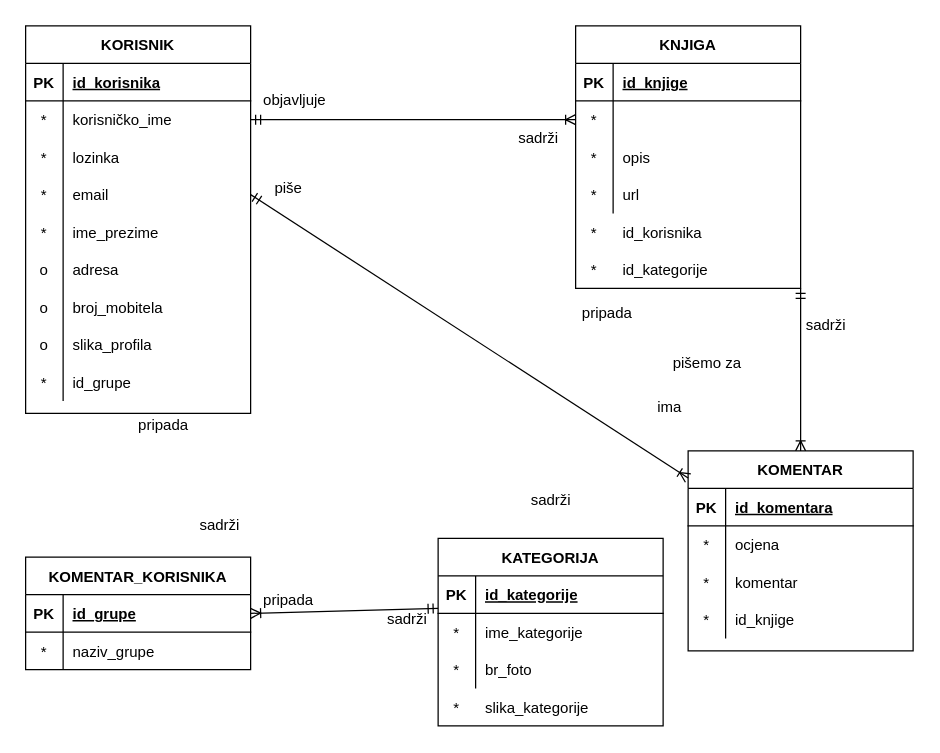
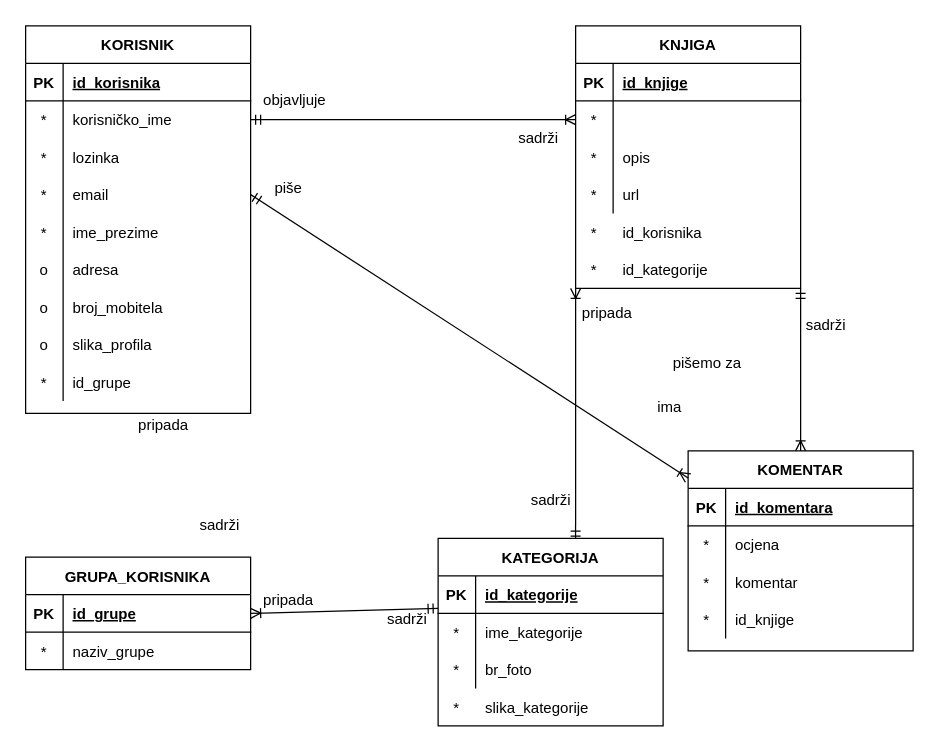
  <mxCell id="0" />
  <mxCell id="1" parent="0" />
  <mxCell id="2" value="KORISNIK" style="shape=table;startSize=30;container=1;collapsible=1;childLayout=tableLayout;fixedRows=1;rowLines=0;fontStyle=1;align=center;resizeLast=1;" parent="1" vertex="1"><mxGeometry x="20" y="20" width="180" height="310" as="geometry" /></mxCell>
  <mxCell id="3" value="" style="shape=partialRectangle;collapsible=0;dropTarget=0;pointerEvents=0;fillColor=none;top=0;left=0;bottom=1;right=0;points=[[0,0.5],[1,0.5]];portConstraint=eastwest;" parent="2" vertex="1"><mxGeometry y="30" width="180" height="30" as="geometry" /></mxCell>
  <mxCell id="4" value="PK" style="shape=partialRectangle;connectable=0;fillColor=none;top=0;left=0;bottom=0;right=0;fontStyle=1;overflow=hidden;" parent="3" vertex="1"><mxGeometry width="30" height="30" as="geometry" /></mxCell>
  <mxCell id="5" value="id_korisnika" style="shape=partialRectangle;connectable=0;fillColor=none;top=0;left=0;bottom=0;right=0;align=left;spacingLeft=6;fontStyle=5;overflow=hidden;" parent="3" vertex="1"><mxGeometry x="30" width="150" height="30" as="geometry" /></mxCell>
  <mxCell id="6" value="" style="shape=partialRectangle;collapsible=0;dropTarget=0;pointerEvents=0;fillColor=none;top=0;left=0;bottom=0;right=0;points=[[0,0.5],[1,0.5]];portConstraint=eastwest;" parent="2" vertex="1"><mxGeometry y="60" width="180" height="30" as="geometry" /></mxCell>
  <mxCell id="7" value="*" style="shape=partialRectangle;connectable=0;fillColor=none;top=0;left=0;bottom=0;right=0;editable=1;overflow=hidden;" parent="6" vertex="1"><mxGeometry width="30" height="30" as="geometry" /></mxCell>
  <mxCell id="8" value="korisničko_ime" style="shape=partialRectangle;connectable=0;fillColor=none;top=0;left=0;bottom=0;right=0;align=left;spacingLeft=6;overflow=hidden;" parent="6" vertex="1"><mxGeometry x="30" width="150" height="30" as="geometry" /></mxCell>
  <mxCell id="9" value="" style="shape=partialRectangle;collapsible=0;dropTarget=0;pointerEvents=0;fillColor=none;top=0;left=0;bottom=0;right=0;points=[[0,0.5],[1,0.5]];portConstraint=eastwest;" parent="2" vertex="1"><mxGeometry y="90" width="180" height="30" as="geometry" /></mxCell>
  <mxCell id="10" value="*" style="shape=partialRectangle;connectable=0;fillColor=none;top=0;left=0;bottom=0;right=0;editable=1;overflow=hidden;" parent="9" vertex="1"><mxGeometry width="30" height="30" as="geometry" /></mxCell>
  <mxCell id="11" value="lozinka" style="shape=partialRectangle;connectable=0;fillColor=none;top=0;left=0;bottom=0;right=0;align=left;spacingLeft=6;overflow=hidden;" parent="9" vertex="1"><mxGeometry x="30" width="150" height="30" as="geometry" /></mxCell>
  <mxCell id="12" value="" style="shape=partialRectangle;collapsible=0;dropTarget=0;pointerEvents=0;fillColor=none;top=0;left=0;bottom=0;right=0;points=[[0,0.5],[1,0.5]];portConstraint=eastwest;" parent="2" vertex="1"><mxGeometry y="120" width="180" height="30" as="geometry" /></mxCell>
  <mxCell id="13" value="*" style="shape=partialRectangle;connectable=0;fillColor=none;top=0;left=0;bottom=0;right=0;editable=1;overflow=hidden;" parent="12" vertex="1"><mxGeometry width="30" height="30" as="geometry" /></mxCell>
  <mxCell id="14" value="email" style="shape=partialRectangle;connectable=0;fillColor=none;top=0;left=0;bottom=0;right=0;align=left;spacingLeft=6;overflow=hidden;" parent="12" vertex="1"><mxGeometry x="30" width="150" height="30" as="geometry" /></mxCell>
  <mxCell id="15" value="" style="shape=partialRectangle;collapsible=0;dropTarget=0;pointerEvents=0;fillColor=none;top=0;left=0;bottom=0;right=0;points=[[0,0.5],[1,0.5]];portConstraint=eastwest;" parent="2" vertex="1"><mxGeometry y="150" width="180" height="30" as="geometry" /></mxCell>
  <mxCell id="16" value="*" style="shape=partialRectangle;connectable=0;fillColor=none;top=0;left=0;bottom=0;right=0;editable=1;overflow=hidden;" parent="15" vertex="1"><mxGeometry width="30" height="30" as="geometry" /></mxCell>
  <mxCell id="17" value="ime_prezime" style="shape=partialRectangle;connectable=0;fillColor=none;top=0;left=0;bottom=0;right=0;align=left;spacingLeft=6;overflow=hidden;" parent="15" vertex="1"><mxGeometry x="30" width="150" height="30" as="geometry" /></mxCell>
  <mxCell id="18" value="" style="shape=partialRectangle;collapsible=0;dropTarget=0;pointerEvents=0;fillColor=none;top=0;left=0;bottom=0;right=0;points=[[0,0.5],[1,0.5]];portConstraint=eastwest;" parent="2" vertex="1"><mxGeometry y="180" width="180" height="30" as="geometry" /></mxCell>
  <mxCell id="19" value="o" style="shape=partialRectangle;connectable=0;fillColor=none;top=0;left=0;bottom=0;right=0;editable=1;overflow=hidden;" parent="18" vertex="1"><mxGeometry width="30" height="30" as="geometry" /></mxCell>
  <mxCell id="20" value="adresa" style="shape=partialRectangle;connectable=0;fillColor=none;top=0;left=0;bottom=0;right=0;align=left;spacingLeft=6;overflow=hidden;" parent="18" vertex="1"><mxGeometry x="30" width="150" height="30" as="geometry" /></mxCell>
  <mxCell id="21" value="" style="shape=partialRectangle;collapsible=0;dropTarget=0;pointerEvents=0;fillColor=none;top=0;left=0;bottom=0;right=0;points=[[0,0.5],[1,0.5]];portConstraint=eastwest;" parent="2" vertex="1"><mxGeometry y="210" width="180" height="30" as="geometry" /></mxCell>
  <mxCell id="22" value="o" style="shape=partialRectangle;connectable=0;fillColor=none;top=0;left=0;bottom=0;right=0;editable=1;overflow=hidden;" parent="21" vertex="1"><mxGeometry width="30" height="30" as="geometry" /></mxCell>
  <mxCell id="23" value="broj_mobitela" style="shape=partialRectangle;connectable=0;fillColor=none;top=0;left=0;bottom=0;right=0;align=left;spacingLeft=6;overflow=hidden;" parent="21" vertex="1"><mxGeometry x="30" width="150" height="30" as="geometry" /></mxCell>
  <mxCell id="24" value="" style="shape=partialRectangle;collapsible=0;dropTarget=0;pointerEvents=0;fillColor=none;top=0;left=0;bottom=0;right=0;points=[[0,0.5],[1,0.5]];portConstraint=eastwest;" parent="2" vertex="1"><mxGeometry y="240" width="180" height="30" as="geometry" /></mxCell>
  <mxCell id="25" value="o" style="shape=partialRectangle;connectable=0;fillColor=none;top=0;left=0;bottom=0;right=0;editable=1;overflow=hidden;" parent="24" vertex="1"><mxGeometry width="30" height="30" as="geometry" /></mxCell>
  <mxCell id="26" value="slika_profila" style="shape=partialRectangle;connectable=0;fillColor=none;top=0;left=0;bottom=0;right=0;align=left;spacingLeft=6;overflow=hidden;" parent="24" vertex="1"><mxGeometry x="30" width="150" height="30" as="geometry" /></mxCell>
  <mxCell id="27" value="" style="shape=partialRectangle;collapsible=0;dropTarget=0;pointerEvents=0;fillColor=none;top=0;left=0;bottom=0;right=0;points=[[0,0.5],[1,0.5]];portConstraint=eastwest;" parent="2" vertex="1"><mxGeometry y="270" width="180" height="30" as="geometry" /></mxCell>
  <mxCell id="28" value="*" style="shape=partialRectangle;connectable=0;fillColor=none;top=0;left=0;bottom=0;right=0;editable=1;overflow=hidden;" parent="27" vertex="1"><mxGeometry width="30" height="30" as="geometry" /></mxCell>
  <mxCell id="29" value="id_grupe" style="shape=partialRectangle;connectable=0;fillColor=none;top=0;left=0;bottom=0;right=0;align=left;spacingLeft=6;overflow=hidden;" parent="27" vertex="1"><mxGeometry x="30" width="150" height="30" as="geometry" /></mxCell>
  <mxCell id="30" value="KNJIGA" style="shape=table;startSize=30;container=1;collapsible=1;childLayout=tableLayout;fixedRows=1;rowLines=0;fontStyle=1;align=center;resizeLast=1;" parent="1" vertex="1"><mxGeometry x="460" y="20" width="180" height="210" as="geometry" /></mxCell>
  <mxCell id="31" value="" style="shape=partialRectangle;collapsible=0;dropTarget=0;pointerEvents=0;fillColor=none;top=0;left=0;bottom=1;right=0;points=[[0,0.5],[1,0.5]];portConstraint=eastwest;" parent="30" vertex="1"><mxGeometry y="30" width="180" height="30" as="geometry" /></mxCell>
  <mxCell id="32" value="PK" style="shape=partialRectangle;connectable=0;fillColor=none;top=0;left=0;bottom=0;right=0;fontStyle=1;overflow=hidden;" parent="31" vertex="1"><mxGeometry width="30" height="30" as="geometry"><mxRectangle width="30" height="30" as="alternateBounds" /></mxGeometry></mxCell>
  <mxCell id="33" value="id_knjige" style="shape=partialRectangle;connectable=0;fillColor=none;top=0;left=0;bottom=0;right=0;align=left;spacingLeft=6;fontStyle=5;overflow=hidden;" parent="31" vertex="1"><mxGeometry x="30" width="150" height="30" as="geometry"><mxRectangle width="150" height="30" as="alternateBounds" /></mxGeometry></mxCell>
  <mxCell id="34" value="" style="shape=partialRectangle;collapsible=0;dropTarget=0;pointerEvents=0;fillColor=none;top=0;left=0;bottom=0;right=0;points=[[0,0.5],[1,0.5]];portConstraint=eastwest;" parent="30" vertex="1"><mxGeometry y="60" width="180" height="30" as="geometry" /></mxCell>
  <mxCell id="35" value="*" style="shape=partialRectangle;connectable=0;fillColor=none;top=0;left=0;bottom=0;right=0;editable=1;overflow=hidden;" parent="34" vertex="1"><mxGeometry width="30" height="30" as="geometry"><mxRectangle width="30" height="30" as="alternateBounds" /></mxGeometry></mxCell>
  <mxCell id="36" value="" style="shape=partialRectangle;collapsible=0;dropTarget=0;pointerEvents=0;fillColor=none;top=0;left=0;bottom=0;right=0;points=[[0,0.5],[1,0.5]];portConstraint=eastwest;" parent="30" vertex="1"><mxGeometry y="90" width="180" height="30" as="geometry" /></mxCell>
  <mxCell id="37" value="*" style="shape=partialRectangle;connectable=0;fillColor=none;top=0;left=0;bottom=0;right=0;editable=1;overflow=hidden;" parent="36" vertex="1"><mxGeometry width="30" height="30" as="geometry"><mxRectangle width="30" height="30" as="alternateBounds" /></mxGeometry></mxCell>
  <mxCell id="38" value="opis" style="shape=partialRectangle;connectable=0;fillColor=none;top=0;left=0;bottom=0;right=0;align=left;spacingLeft=6;overflow=hidden;" parent="36" vertex="1"><mxGeometry x="30" width="150" height="30" as="geometry"><mxRectangle width="150" height="30" as="alternateBounds" /></mxGeometry></mxCell>
  <mxCell id="39" value="" style="shape=partialRectangle;collapsible=0;dropTarget=0;pointerEvents=0;fillColor=none;top=0;left=0;bottom=0;right=0;points=[[0,0.5],[1,0.5]];portConstraint=eastwest;" parent="30" vertex="1"><mxGeometry y="120" width="180" height="30" as="geometry" /></mxCell>
  <mxCell id="40" value="*" style="shape=partialRectangle;connectable=0;fillColor=none;top=0;left=0;bottom=0;right=0;editable=1;overflow=hidden;" parent="39" vertex="1"><mxGeometry width="30" height="30" as="geometry"><mxRectangle width="30" height="30" as="alternateBounds" /></mxGeometry></mxCell>
  <mxCell id="41" value="url" style="shape=partialRectangle;connectable=0;fillColor=none;top=0;left=0;bottom=0;right=0;align=left;spacingLeft=6;overflow=hidden;" parent="39" vertex="1"><mxGeometry x="30" width="150" height="30" as="geometry"><mxRectangle width="150" height="30" as="alternateBounds" /></mxGeometry></mxCell>
  <mxCell id="42" value="" style="fontSize=12;html=1;endArrow=ERoneToMany;startArrow=ERmandOne;entryX=0;entryY=0.5;entryDx=0;entryDy=0;exitX=1;exitY=0.5;exitDx=0;exitDy=0;" parent="1" source="6" target="34" edge="1"><mxGeometry width="100" height="100" relative="1" as="geometry"><mxPoint x="440" y="210" as="sourcePoint" /><mxPoint x="610" y="250" as="targetPoint" /></mxGeometry></mxCell>
  <mxCell id="43" value="" style="fontSize=12;html=1;endArrow=ERoneToMany;startArrow=ERmandOne;entryX=0.5;entryY=0;entryDx=0;entryDy=0;exitX=1;exitY=1;exitDx=0;exitDy=0;" parent="1" source="30" target="48" edge="1"><mxGeometry width="100" height="100" relative="1" as="geometry"><mxPoint x="570" y="180" as="sourcePoint" /><mxPoint x="470" y="105" as="targetPoint" /></mxGeometry></mxCell>
+ <mxCell id="44" value="" style="fontSize=12;html=1;endArrow=ERoneToMany;startArrow=ERmandOne;exitX=0.611;exitY=0.015;exitDx=0;exitDy=0;exitPerimeter=0;entryX=0;entryY=1;entryDx=0;entryDy=0;" parent="1" source="73" target="30" edge="1"><mxGeometry width="100" height="100" relative="1" as="geometry"><mxPoint x="520" y="180" as="sourcePoint" /><mxPoint x="410" y="180" as="targetPoint" /></mxGeometry></mxCell>
  <mxCell id="45" value="objavljuje" style="text;html=1;align=center;verticalAlign=middle;resizable=0;points=[];autosize=1;" parent="1" vertex="1"><mxGeometry x="200" y="70" width="70" height="20" as="geometry" /></mxCell>
  <mxCell id="46" value="sadrži" style="text;html=1;align=center;verticalAlign=middle;resizable=0;points=[];autosize=1;" parent="1" vertex="1"><mxGeometry x="405" y="100" width="50" height="20" as="geometry" /></mxCell>
  <mxCell id="47" value="pripada" style="text;html=1;align=center;verticalAlign=middle;resizable=0;points=[];autosize=1;" parent="1" vertex="1"><mxGeometry x="455" y="240" width="60" height="20" as="geometry" /></mxCell>
  <mxCell id="48" value="KOMENTAR" style="shape=table;startSize=30;container=1;collapsible=1;childLayout=tableLayout;fixedRows=1;rowLines=0;fontStyle=1;align=center;resizeLast=1;" parent="1" vertex="1"><mxGeometry x="550" y="360" width="180" height="160" as="geometry" /></mxCell>
  <mxCell id="49" value="" style="shape=partialRectangle;collapsible=0;dropTarget=0;pointerEvents=0;fillColor=none;top=0;left=0;bottom=1;right=0;points=[[0,0.5],[1,0.5]];portConstraint=eastwest;" parent="48" vertex="1"><mxGeometry y="30" width="180" height="30" as="geometry" /></mxCell>
  <mxCell id="50" value="PK" style="shape=partialRectangle;connectable=0;fillColor=none;top=0;left=0;bottom=0;right=0;fontStyle=1;overflow=hidden;" parent="49" vertex="1"><mxGeometry width="30" height="30" as="geometry"><mxRectangle width="30" height="30" as="alternateBounds" /></mxGeometry></mxCell>
  <mxCell id="51" value="id_komentara" style="shape=partialRectangle;connectable=0;fillColor=none;top=0;left=0;bottom=0;right=0;align=left;spacingLeft=6;fontStyle=5;overflow=hidden;" parent="49" vertex="1"><mxGeometry x="30" width="150" height="30" as="geometry"><mxRectangle width="150" height="30" as="alternateBounds" /></mxGeometry></mxCell>
  <mxCell id="52" value="" style="shape=partialRectangle;collapsible=0;dropTarget=0;pointerEvents=0;fillColor=none;top=0;left=0;bottom=0;right=0;points=[[0,0.5],[1,0.5]];portConstraint=eastwest;" parent="48" vertex="1"><mxGeometry y="60" width="180" height="30" as="geometry" /></mxCell>
  <mxCell id="53" value="*" style="shape=partialRectangle;connectable=0;fillColor=none;top=0;left=0;bottom=0;right=0;editable=1;overflow=hidden;" parent="52" vertex="1"><mxGeometry width="30" height="30" as="geometry"><mxRectangle width="30" height="30" as="alternateBounds" /></mxGeometry></mxCell>
  <mxCell id="54" value="ocjena" style="shape=partialRectangle;connectable=0;fillColor=none;top=0;left=0;bottom=0;right=0;align=left;spacingLeft=6;overflow=hidden;" parent="52" vertex="1"><mxGeometry x="30" width="150" height="30" as="geometry"><mxRectangle width="150" height="30" as="alternateBounds" /></mxGeometry></mxCell>
  <mxCell id="55" value="" style="shape=partialRectangle;collapsible=0;dropTarget=0;pointerEvents=0;fillColor=none;top=0;left=0;bottom=0;right=0;points=[[0,0.5],[1,0.5]];portConstraint=eastwest;" parent="48" vertex="1"><mxGeometry y="90" width="180" height="30" as="geometry" /></mxCell>
  <mxCell id="56" value="*" style="shape=partialRectangle;connectable=0;fillColor=none;top=0;left=0;bottom=0;right=0;editable=1;overflow=hidden;" parent="55" vertex="1"><mxGeometry width="30" height="30" as="geometry"><mxRectangle width="30" height="30" as="alternateBounds" /></mxGeometry></mxCell>
  <mxCell id="57" value="komentar" style="shape=partialRectangle;connectable=0;fillColor=none;top=0;left=0;bottom=0;right=0;align=left;spacingLeft=6;overflow=hidden;" parent="55" vertex="1"><mxGeometry x="30" width="150" height="30" as="geometry"><mxRectangle width="150" height="30" as="alternateBounds" /></mxGeometry></mxCell>
  <mxCell id="58" value="" style="shape=partialRectangle;collapsible=0;dropTarget=0;pointerEvents=0;fillColor=none;top=0;left=0;bottom=0;right=0;points=[[0,0.5],[1,0.5]];portConstraint=eastwest;" parent="48" vertex="1"><mxGeometry y="120" width="180" height="30" as="geometry" /></mxCell>
  <mxCell id="59" value="*" style="shape=partialRectangle;connectable=0;fillColor=none;top=0;left=0;bottom=0;right=0;editable=1;overflow=hidden;" parent="58" vertex="1"><mxGeometry width="30" height="30" as="geometry"><mxRectangle width="30" height="30" as="alternateBounds" /></mxGeometry></mxCell>
  <mxCell id="60" value="id_knjige" style="shape=partialRectangle;connectable=0;fillColor=none;top=0;left=0;bottom=0;right=0;align=left;spacingLeft=6;overflow=hidden;" parent="58" vertex="1"><mxGeometry x="30" width="150" height="30" as="geometry"><mxRectangle width="150" height="30" as="alternateBounds" /></mxGeometry></mxCell>
  <mxCell id="61" value="sadrži" style="text;html=1;align=center;verticalAlign=middle;resizable=0;points=[];autosize=1;" parent="1" vertex="1"><mxGeometry x="635" y="250" width="50" height="20" as="geometry" /></mxCell>
  <mxCell id="62" value="sadrži" style="text;html=1;align=center;verticalAlign=middle;resizable=0;points=[];autosize=1;" parent="1" vertex="1"><mxGeometry x="415" y="390" width="50" height="20" as="geometry" /></mxCell>
  <mxCell id="63" value="pišemo za" style="text;html=1;align=center;verticalAlign=middle;resizable=0;points=[];autosize=1;" parent="1" vertex="1"><mxGeometry x="530" y="280" width="70" height="20" as="geometry" /></mxCell>
  <mxCell id="64" value="pripada" style="text;html=1;align=center;verticalAlign=middle;resizable=0;points=[];autosize=1;" parent="1" vertex="1"><mxGeometry x="100" y="330" width="60" height="20" as="geometry" /></mxCell>
  <mxCell id="65" value="sadrži" style="text;html=1;align=center;verticalAlign=middle;resizable=0;points=[];autosize=1;" parent="1" vertex="1"><mxGeometry x="150" y="410" width="50" height="20" as="geometry" /></mxCell>
  <mxCell id="66" value="" style="shape=partialRectangle;collapsible=0;dropTarget=0;pointerEvents=0;fillColor=none;top=0;left=0;bottom=0;right=0;points=[[0,0.5],[1,0.5]];portConstraint=eastwest;" parent="1" vertex="1"><mxGeometry x="460" y="170" width="180" height="30" as="geometry" /></mxCell>
  <mxCell id="67" value="*" style="shape=partialRectangle;connectable=0;fillColor=none;top=0;left=0;bottom=0;right=0;editable=1;overflow=hidden;" parent="66" vertex="1"><mxGeometry width="30" height="30" as="geometry" /></mxCell>
  <mxCell id="68" value="id_korisnika" style="shape=partialRectangle;connectable=0;fillColor=none;top=0;left=0;bottom=0;right=0;align=left;spacingLeft=6;overflow=hidden;" parent="66" vertex="1"><mxGeometry x="30" width="150" height="30" as="geometry" /></mxCell>
  <mxCell id="69" value="" style="shape=partialRectangle;collapsible=0;dropTarget=0;pointerEvents=0;fillColor=none;top=0;left=0;bottom=0;right=0;points=[[0,0.5],[1,0.5]];portConstraint=eastwest;" parent="1" vertex="1"><mxGeometry x="460" y="200" width="180" height="30" as="geometry" /></mxCell>
  <mxCell id="70" value="*" style="shape=partialRectangle;connectable=0;fillColor=none;top=0;left=0;bottom=0;right=0;editable=1;overflow=hidden;" parent="69" vertex="1"><mxGeometry width="30" height="30" as="geometry" /></mxCell>
  <mxCell id="71" value="id_kategorije" style="shape=partialRectangle;connectable=0;fillColor=none;top=0;left=0;bottom=0;right=0;align=left;spacingLeft=6;overflow=hidden;" parent="69" vertex="1"><mxGeometry x="30" width="150" height="30" as="geometry" /></mxCell>
  <mxCell id="72" value="" style="fontSize=12;html=1;endArrow=ERoneToMany;startArrow=ERmandOne;exitX=0;exitY=0.867;exitDx=0;exitDy=0;exitPerimeter=0;entryX=1;entryY=0.5;entryDx=0;entryDy=0;" parent="1" source="74" target="86" edge="1"><mxGeometry width="100" height="100" relative="1" as="geometry"><mxPoint x="165" y="440" as="sourcePoint" /><mxPoint x="200" y="478" as="targetPoint" /></mxGeometry></mxCell>
  <mxCell id="73" value="KATEGORIJA" style="shape=table;startSize=30;container=1;collapsible=1;childLayout=tableLayout;fixedRows=1;rowLines=0;fontStyle=1;align=center;resizeLast=1;" parent="1" vertex="1"><mxGeometry x="350" y="430" width="180" height="150" as="geometry" /></mxCell>
  <mxCell id="74" value="" style="shape=partialRectangle;collapsible=0;dropTarget=0;pointerEvents=0;fillColor=none;top=0;left=0;bottom=1;right=0;points=[[0,0.5],[1,0.5]];portConstraint=eastwest;" parent="73" vertex="1"><mxGeometry y="30" width="180" height="30" as="geometry" /></mxCell>
  <mxCell id="75" value="PK" style="shape=partialRectangle;connectable=0;fillColor=none;top=0;left=0;bottom=0;right=0;fontStyle=1;overflow=hidden;" parent="74" vertex="1"><mxGeometry width="30" height="30" as="geometry" /></mxCell>
  <mxCell id="76" value="id_kategorije" style="shape=partialRectangle;connectable=0;fillColor=none;top=0;left=0;bottom=0;right=0;align=left;spacingLeft=6;fontStyle=5;overflow=hidden;" parent="74" vertex="1"><mxGeometry x="30" width="150" height="30" as="geometry" /></mxCell>
  <mxCell id="77" value="" style="shape=partialRectangle;collapsible=0;dropTarget=0;pointerEvents=0;fillColor=none;top=0;left=0;bottom=0;right=0;points=[[0,0.5],[1,0.5]];portConstraint=eastwest;" parent="73" vertex="1"><mxGeometry y="60" width="180" height="30" as="geometry" /></mxCell>
  <mxCell id="78" value="*" style="shape=partialRectangle;connectable=0;fillColor=none;top=0;left=0;bottom=0;right=0;editable=1;overflow=hidden;" parent="77" vertex="1"><mxGeometry width="30" height="30" as="geometry" /></mxCell>
  <mxCell id="79" value="ime_kategorije" style="shape=partialRectangle;connectable=0;fillColor=none;top=0;left=0;bottom=0;right=0;align=left;spacingLeft=6;overflow=hidden;" parent="77" vertex="1"><mxGeometry x="30" width="150" height="30" as="geometry" /></mxCell>
  <mxCell id="80" value="" style="shape=partialRectangle;collapsible=0;dropTarget=0;pointerEvents=0;fillColor=none;top=0;left=0;bottom=0;right=0;points=[[0,0.5],[1,0.5]];portConstraint=eastwest;" parent="73" vertex="1"><mxGeometry y="90" width="180" height="30" as="geometry" /></mxCell>
  <mxCell id="81" value="*" style="shape=partialRectangle;connectable=0;fillColor=none;top=0;left=0;bottom=0;right=0;editable=1;overflow=hidden;" parent="80" vertex="1"><mxGeometry width="30" height="30" as="geometry" /></mxCell>
  <mxCell id="82" value="br_foto" style="shape=partialRectangle;connectable=0;fillColor=none;top=0;left=0;bottom=0;right=0;align=left;spacingLeft=6;overflow=hidden;" parent="80" vertex="1"><mxGeometry x="30" width="150" height="30" as="geometry" /></mxCell>
  <mxCell id="83" value="sadrži" style="text;html=1;align=center;verticalAlign=middle;resizable=0;points=[];autosize=1;" parent="1" vertex="1"><mxGeometry x="300" y="485" width="50" height="20" as="geometry" /></mxCell>
  <mxCell id="84" value="pripada" style="text;html=1;align=center;verticalAlign=middle;resizable=0;points=[];autosize=1;" parent="1" vertex="1"><mxGeometry x="200" y="470" width="60" height="20" as="geometry" /></mxCell>
- <mxCell id="85" value="KOMENTAR_KORISNIKA" style="shape=table;startSize=30;container=1;collapsible=1;childLayout=tableLayout;fixedRows=1;rowLines=0;fontStyle=1;align=center;resizeLast=1;" parent="1" vertex="1"><mxGeometry x="20" y="445" width="180" height="90" as="geometry" /></mxCell>
+ <mxCell id="85" value="GRUPA_KORISNIKA" style="shape=table;startSize=30;container=1;collapsible=1;childLayout=tableLayout;fixedRows=1;rowLines=0;fontStyle=1;align=center;resizeLast=1;" parent="1" vertex="1"><mxGeometry x="20" y="445" width="180" height="90" as="geometry" /></mxCell>
  <mxCell id="86" value="" style="shape=partialRectangle;collapsible=0;dropTarget=0;pointerEvents=0;fillColor=none;top=0;left=0;bottom=1;right=0;points=[[0,0.5],[1,0.5]];portConstraint=eastwest;" parent="85" vertex="1"><mxGeometry y="30" width="180" height="30" as="geometry" /></mxCell>
  <mxCell id="87" value="PK" style="shape=partialRectangle;connectable=0;fillColor=none;top=0;left=0;bottom=0;right=0;fontStyle=1;overflow=hidden;" parent="86" vertex="1"><mxGeometry width="30" height="30" as="geometry" /></mxCell>
  <mxCell id="88" value="id_grupe" style="shape=partialRectangle;connectable=0;fillColor=none;top=0;left=0;bottom=0;right=0;align=left;spacingLeft=6;fontStyle=5;overflow=hidden;" parent="86" vertex="1"><mxGeometry x="30" width="150" height="30" as="geometry" /></mxCell>
  <mxCell id="89" value="" style="shape=partialRectangle;collapsible=0;dropTarget=0;pointerEvents=0;fillColor=none;top=0;left=0;bottom=0;right=0;points=[[0,0.5],[1,0.5]];portConstraint=eastwest;" parent="85" vertex="1"><mxGeometry y="60" width="180" height="30" as="geometry" /></mxCell>
  <mxCell id="90" value="*" style="shape=partialRectangle;connectable=0;fillColor=none;top=0;left=0;bottom=0;right=0;editable=1;overflow=hidden;" parent="89" vertex="1"><mxGeometry width="30" height="30" as="geometry" /></mxCell>
  <mxCell id="91" value="naziv_grupe" style="shape=partialRectangle;connectable=0;fillColor=none;top=0;left=0;bottom=0;right=0;align=left;spacingLeft=6;overflow=hidden;" parent="89" vertex="1"><mxGeometry x="30" width="150" height="30" as="geometry" /></mxCell>
  <mxCell id="92" value="" style="fontSize=12;html=1;endArrow=ERoneToMany;startArrow=ERmandOne;exitX=1;exitY=0.5;exitDx=0;exitDy=0;" parent="1" source="12" target="48" edge="1"><mxGeometry width="100" height="100" relative="1" as="geometry"><mxPoint x="210" y="105" as="sourcePoint" /><mxPoint x="470" y="105" as="targetPoint" /></mxGeometry></mxCell>
  <mxCell id="93" value="piše" style="text;html=1;align=center;verticalAlign=middle;resizable=0;points=[];autosize=1;" parent="1" vertex="1"><mxGeometry x="210" y="140" width="40" height="20" as="geometry" /></mxCell>
  <mxCell id="94" value="ima" style="text;html=1;align=center;verticalAlign=middle;resizable=0;points=[];autosize=1;" parent="1" vertex="1"><mxGeometry x="520" y="315" width="30" height="20" as="geometry" /></mxCell>
  <mxCell id="95" value="" style="shape=partialRectangle;collapsible=0;dropTarget=0;pointerEvents=0;fillColor=none;top=0;left=0;bottom=0;right=0;points=[[0,0.5],[1,0.5]];portConstraint=eastwest;" parent="1" vertex="1"><mxGeometry x="350" y="550" width="180" height="30" as="geometry" /></mxCell>
  <mxCell id="96" value="*" style="shape=partialRectangle;connectable=0;fillColor=none;top=0;left=0;bottom=0;right=0;editable=1;overflow=hidden;" parent="95" vertex="1"><mxGeometry width="30" height="30" as="geometry" /></mxCell>
  <mxCell id="97" value="slika_kategorije" style="shape=partialRectangle;connectable=0;fillColor=none;top=0;left=0;bottom=0;right=0;align=left;spacingLeft=6;overflow=hidden;" parent="95" vertex="1"><mxGeometry x="30" width="150" height="30" as="geometry" /></mxCell>
